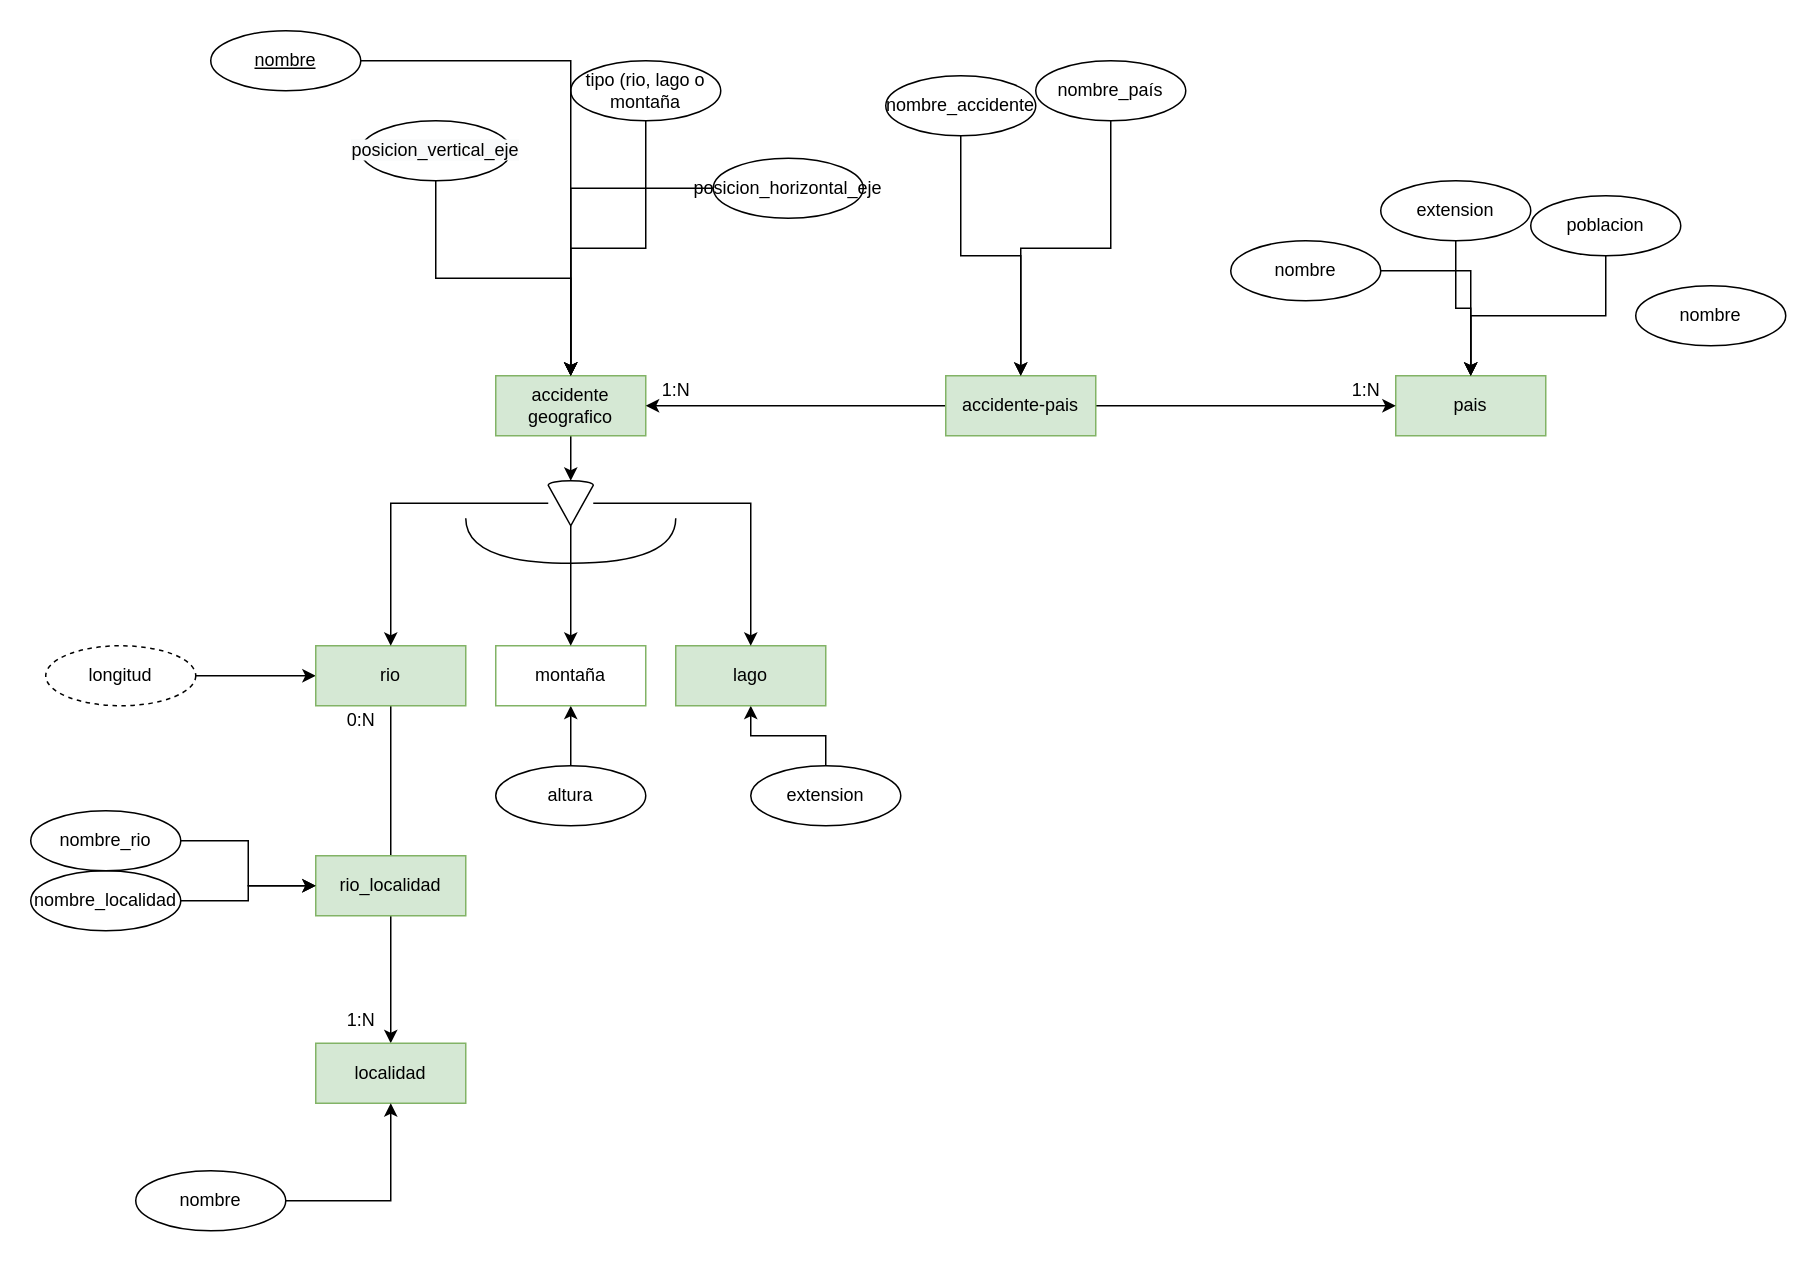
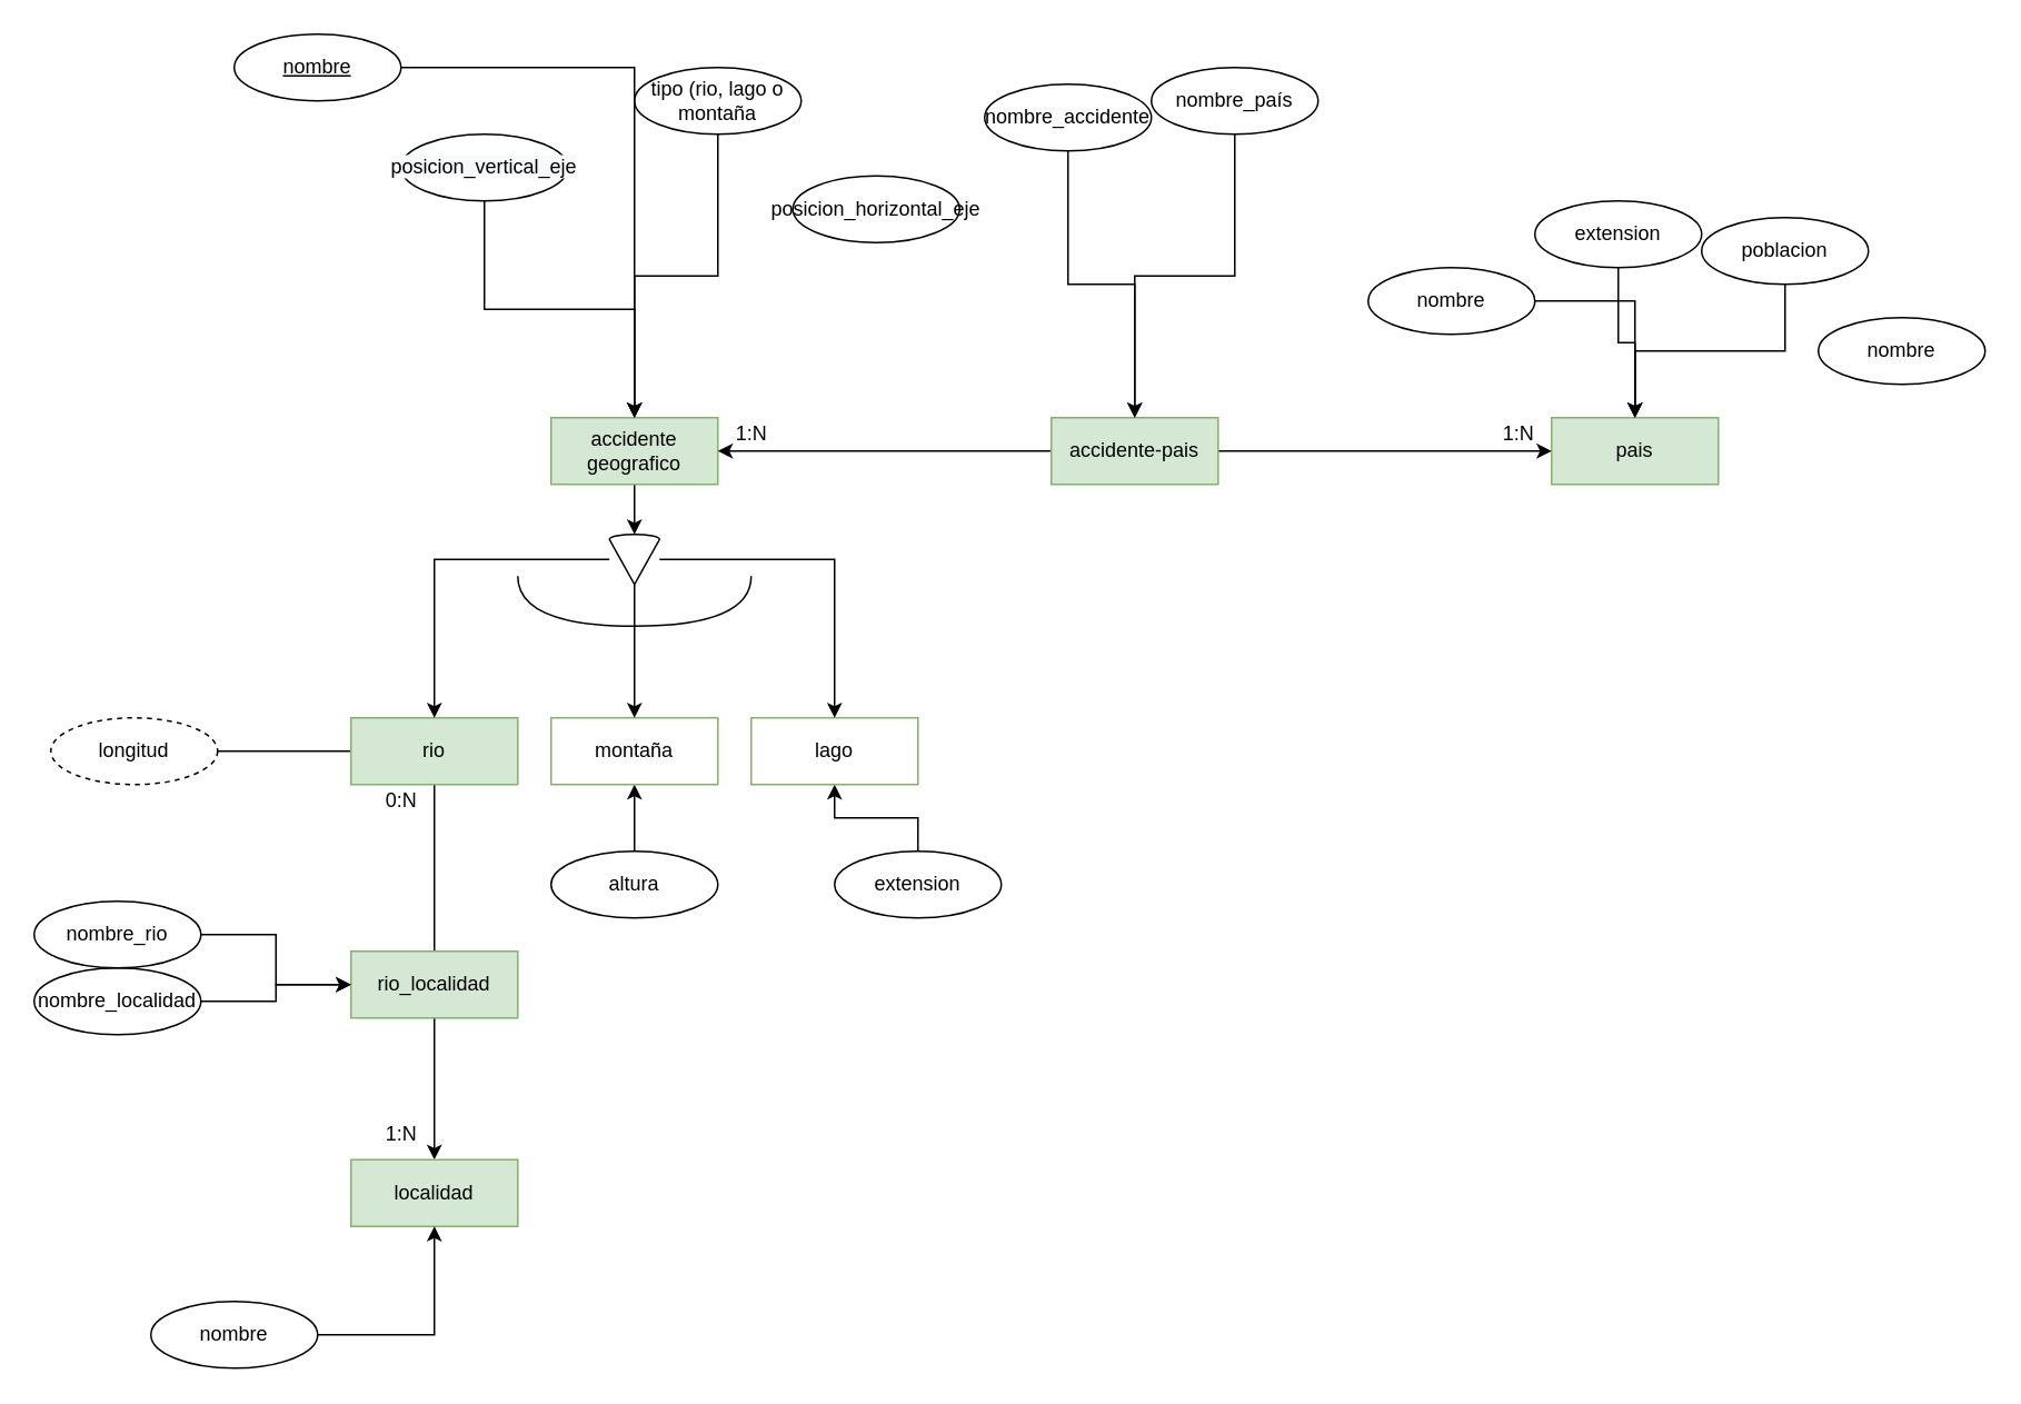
  <mxCell id="0" />
  <mxCell id="1" parent="0" />
  <mxCell id="2" style="edgeStyle=orthogonalEdgeStyle;rounded=0;orthogonalLoop=1;jettySize=auto;html=1;" edge="1" parent="1" source="3" target="25"><mxGeometry relative="1" as="geometry" /></mxCell>
  <mxCell id="3" value="accidente geografico" style="whiteSpace=wrap;html=1;align=center;fillColor=#d5e8d4;strokeColor=#82b366;" vertex="1" parent="1"><mxGeometry x="330" y="250" width="100" height="40" as="geometry" /></mxCell>
  <mxCell id="4" style="edgeStyle=orthogonalEdgeStyle;rounded=0;orthogonalLoop=1;jettySize=auto;html=1;" edge="1" parent="1" source="5" target="3"><mxGeometry relative="1" as="geometry" /></mxCell>
  <mxCell id="5" value="tipo (rio, lago o montaña" style="ellipse;whiteSpace=wrap;html=1;align=center;" vertex="1" parent="1"><mxGeometry x="380" y="40" width="100" height="40" as="geometry" /></mxCell>
- <mxCell id="6" style="edgeStyle=orthogonalEdgeStyle;rounded=0;orthogonalLoop=1;jettySize=auto;html=1;" edge="1" parent="1" source="7" target="3"><mxGeometry relative="1" as="geometry" /></mxCell>
  <mxCell id="7" value="posicion_horizontal_eje" style="ellipse;whiteSpace=wrap;html=1;align=center;" vertex="1" parent="1"><mxGeometry x="475" y="105" width="100" height="40" as="geometry" /></mxCell>
  <mxCell id="8" style="edgeStyle=orthogonalEdgeStyle;rounded=0;orthogonalLoop=1;jettySize=auto;html=1;" edge="1" parent="1" source="9" target="3"><mxGeometry relative="1" as="geometry" /></mxCell>
  <mxCell id="9" value="&lt;span style=&quot;color: rgb(0 , 0 , 0) ; font-family: &amp;#34;helvetica&amp;#34; ; font-size: 12px ; font-style: normal ; font-weight: 400 ; letter-spacing: normal ; text-align: center ; text-indent: 0px ; text-transform: none ; word-spacing: 0px ; background-color: rgb(248 , 249 , 250) ; display: inline ; float: none&quot;&gt;posicion_vertical_eje&lt;/span&gt;" style="ellipse;whiteSpace=wrap;html=1;align=center;" vertex="1" parent="1"><mxGeometry x="240" y="80" width="100" height="40" as="geometry" /></mxCell>
  <mxCell id="10" style="edgeStyle=orthogonalEdgeStyle;rounded=0;orthogonalLoop=1;jettySize=auto;html=1;" edge="1" parent="1" source="11" target="3"><mxGeometry relative="1" as="geometry" /></mxCell>
  <mxCell id="11" value="&lt;u&gt;nombre&lt;/u&gt;" style="ellipse;whiteSpace=wrap;html=1;align=center;" vertex="1" parent="1"><mxGeometry x="140" y="20" width="100" height="40" as="geometry" /></mxCell>
- <mxCell id="12" style="edgeStyle=orthogonalEdgeStyle;rounded=0;orthogonalLoop=1;jettySize=auto;html=1;" edge="1" parent="1" source="13" target="19"><mxGeometry relative="1" as="geometry" /></mxCell>
+ <mxCell id="12" style="edgeStyle=orthogonalEdgeStyle;rounded=0;orthogonalLoop=1;jettySize=auto;html=1;endArrow=none;" edge="1" parent="1" source="13" target="19"><mxGeometry relative="1" as="geometry" /></mxCell>
  <mxCell id="13" value="longitud" style="ellipse;whiteSpace=wrap;html=1;align=center;dashed=1;" vertex="1" parent="1"><mxGeometry x="30" y="430" width="100" height="40" as="geometry" /></mxCell>
  <mxCell id="14" style="edgeStyle=orthogonalEdgeStyle;rounded=0;orthogonalLoop=1;jettySize=auto;html=1;" edge="1" parent="1" source="15" target="20"><mxGeometry relative="1" as="geometry" /></mxCell>
  <mxCell id="15" value="altura" style="ellipse;whiteSpace=wrap;html=1;align=center;" vertex="1" parent="1"><mxGeometry x="330" y="510" width="100" height="40" as="geometry" /></mxCell>
  <mxCell id="16" style="edgeStyle=orthogonalEdgeStyle;rounded=0;orthogonalLoop=1;jettySize=auto;html=1;" edge="1" parent="1" source="17" target="21"><mxGeometry relative="1" as="geometry" /></mxCell>
  <mxCell id="17" value="extension" style="ellipse;whiteSpace=wrap;html=1;align=center;" vertex="1" parent="1"><mxGeometry x="500" y="510" width="100" height="40" as="geometry" /></mxCell>
  <mxCell id="18" style="edgeStyle=orthogonalEdgeStyle;rounded=0;orthogonalLoop=1;jettySize=auto;html=1;" edge="1" parent="1" source="19" target="34"><mxGeometry relative="1" as="geometry" /></mxCell>
  <mxCell id="19" value="rio" style="whiteSpace=wrap;html=1;align=center;fillColor=#d5e8d4;strokeColor=#82b366;" vertex="1" parent="1"><mxGeometry x="210" y="430" width="100" height="40" as="geometry" /></mxCell>
  <mxCell id="20" value="montaña" style="whiteSpace=wrap;html=1;align=center;fillColor=#ffffff;strokeColor=#82b366;" vertex="1" parent="1"><mxGeometry x="330" y="430" width="100" height="40" as="geometry" /></mxCell>
- <mxCell id="21" value="lago" style="whiteSpace=wrap;html=1;align=center;fillColor=#d5e8d4;strokeColor=#82b366;" vertex="1" parent="1"><mxGeometry x="450" y="430" width="100" height="40" as="geometry" /></mxCell>
+ <mxCell id="21" value="lago" style="whiteSpace=wrap;html=1;align=center;fillColor=#ffffff;strokeColor=#82b366;" vertex="1" parent="1"><mxGeometry x="450" y="430" width="100" height="40" as="geometry" /></mxCell>
  <mxCell id="22" style="edgeStyle=orthogonalEdgeStyle;rounded=0;orthogonalLoop=1;jettySize=auto;html=1;" edge="1" parent="1" source="25" target="19"><mxGeometry relative="1" as="geometry" /></mxCell>
  <mxCell id="23" style="edgeStyle=orthogonalEdgeStyle;rounded=0;orthogonalLoop=1;jettySize=auto;html=1;" edge="1" parent="1" source="25" target="20"><mxGeometry relative="1" as="geometry" /></mxCell>
  <mxCell id="24" style="edgeStyle=orthogonalEdgeStyle;rounded=0;orthogonalLoop=1;jettySize=auto;html=1;" edge="1" parent="1" source="25" target="21"><mxGeometry relative="1" as="geometry" /></mxCell>
  <mxCell id="25" value="" style="verticalLabelPosition=bottom;verticalAlign=top;html=1;shape=mxgraph.basic.cone2;dx=0.5;dy=0.9;rotation=-180;" vertex="1" parent="1"><mxGeometry x="365" y="320" width="30" height="30" as="geometry" /></mxCell>
  <mxCell id="26" value="" style="shape=requiredInterface;html=1;verticalLabelPosition=bottom;sketch=0;rotation=90;" vertex="1" parent="1"><mxGeometry x="365" y="290" width="30" height="140" as="geometry" /></mxCell>
  <mxCell id="27" value="pais" style="whiteSpace=wrap;html=1;align=center;fillColor=#d5e8d4;strokeColor=#82b366;" vertex="1" parent="1"><mxGeometry x="930" y="250" width="100" height="40" as="geometry" /></mxCell>
  <mxCell id="28" style="edgeStyle=orthogonalEdgeStyle;rounded=0;orthogonalLoop=1;jettySize=auto;html=1;" edge="1" parent="1" source="29" target="27"><mxGeometry relative="1" as="geometry" /></mxCell>
  <mxCell id="29" value="nombre" style="ellipse;whiteSpace=wrap;html=1;align=center;" vertex="1" parent="1"><mxGeometry x="820" y="160" width="100" height="40" as="geometry" /></mxCell>
  <mxCell id="30" style="edgeStyle=orthogonalEdgeStyle;rounded=0;orthogonalLoop=1;jettySize=auto;html=1;" edge="1" parent="1" source="31" target="27"><mxGeometry relative="1" as="geometry" /></mxCell>
  <mxCell id="31" value="extension" style="ellipse;whiteSpace=wrap;html=1;align=center;" vertex="1" parent="1"><mxGeometry x="920" y="120" width="100" height="40" as="geometry" /></mxCell>
  <mxCell id="32" style="edgeStyle=orthogonalEdgeStyle;rounded=0;orthogonalLoop=1;jettySize=auto;html=1;" edge="1" parent="1" source="33" target="27"><mxGeometry relative="1" as="geometry" /></mxCell>
  <mxCell id="33" value="poblacion" style="ellipse;whiteSpace=wrap;html=1;align=center;" vertex="1" parent="1"><mxGeometry x="1020" width="100" height="40" as="geometry" y="130" /></mxCell>
  <mxCell id="34" value="localidad" style="whiteSpace=wrap;html=1;align=center;fillColor=#d5e8d4;strokeColor=#82b366;" vertex="1" parent="1"><mxGeometry x="210" y="695" width="100" height="40" as="geometry" /></mxCell>
  <mxCell id="35" value="nombre" style="ellipse;whiteSpace=wrap;html=1;align=center;" vertex="1" parent="1"><mxGeometry x="1090" y="190" width="100" height="40" as="geometry" /></mxCell>
  <mxCell id="36" value="1:N" style="text;html=1;resizable=0;autosize=1;align=center;verticalAlign=middle;points=[];fillColor=none;strokeColor=none;rounded=0;" vertex="1" parent="1"><mxGeometry x="895" y="250" width="30" height="20" as="geometry" /></mxCell>
  <mxCell id="37" value="1:N" style="text;html=1;resizable=0;autosize=1;align=center;verticalAlign=middle;points=[];fillColor=none;strokeColor=none;rounded=0;" vertex="1" parent="1"><mxGeometry x="435" y="250" width="30" height="20" as="geometry" /></mxCell>
  <mxCell id="38" style="edgeStyle=orthogonalEdgeStyle;rounded=0;orthogonalLoop=1;jettySize=auto;html=1;" edge="1" parent="1" source="40" target="3"><mxGeometry relative="1" as="geometry" /></mxCell>
  <mxCell id="39" style="edgeStyle=orthogonalEdgeStyle;rounded=0;orthogonalLoop=1;jettySize=auto;html=1;" edge="1" parent="1" source="40" target="27"><mxGeometry relative="1" as="geometry" /></mxCell>
  <mxCell id="40" value="accidente-pais" style="whiteSpace=wrap;html=1;align=center;fillColor=#d5e8d4;strokeColor=#82b366;" vertex="1" parent="1"><mxGeometry x="630" y="250" width="100" height="40" as="geometry" /></mxCell>
  <mxCell id="41" style="edgeStyle=orthogonalEdgeStyle;rounded=0;orthogonalLoop=1;jettySize=auto;html=1;" edge="1" parent="1" source="42" target="40"><mxGeometry relative="1" as="geometry" /></mxCell>
  <mxCell id="42" value="nombre_accidente" style="ellipse;whiteSpace=wrap;html=1;align=center;" vertex="1" parent="1"><mxGeometry x="590" y="50" width="100" height="40" as="geometry" /></mxCell>
  <mxCell id="43" style="edgeStyle=orthogonalEdgeStyle;rounded=0;orthogonalLoop=1;jettySize=auto;html=1;" edge="1" parent="1" source="44" target="40"><mxGeometry relative="1" as="geometry" /></mxCell>
  <mxCell id="44" value="nombre_país" style="ellipse;whiteSpace=wrap;html=1;align=center;" vertex="1" parent="1"><mxGeometry x="690" y="40" width="100" height="40" as="geometry" /></mxCell>
  <mxCell id="45" style="edgeStyle=orthogonalEdgeStyle;rounded=0;orthogonalLoop=1;jettySize=auto;html=1;" edge="1" parent="1" source="46" target="34"><mxGeometry relative="1" as="geometry" /></mxCell>
  <mxCell id="46" value="nombre" style="ellipse;whiteSpace=wrap;html=1;align=center;" vertex="1" parent="1"><mxGeometry x="90" y="780" width="100" height="40" as="geometry" /></mxCell>
  <mxCell id="47" value="1:N" style="text;html=1;resizable=0;autosize=1;align=center;verticalAlign=middle;points=[];fillColor=none;strokeColor=none;rounded=0;" vertex="1" parent="1"><mxGeometry x="225" y="670" width="30" height="20" as="geometry" /></mxCell>
  <mxCell id="48" value="0:N" style="text;html=1;resizable=0;autosize=1;align=center;verticalAlign=middle;points=[];fillColor=none;strokeColor=none;rounded=0;" vertex="1" parent="1"><mxGeometry x="225" y="470" width="30" height="20" as="geometry" /></mxCell>
  <mxCell id="49" value="rio_localidad" style="whiteSpace=wrap;html=1;align=center;fillColor=#d5e8d4;strokeColor=#82b366;" vertex="1" parent="1"><mxGeometry x="210" y="570" width="100" height="40" as="geometry" /></mxCell>
  <mxCell id="50" style="edgeStyle=orthogonalEdgeStyle;rounded=0;orthogonalLoop=1;jettySize=auto;html=1;" edge="1" parent="1" source="51" target="49"><mxGeometry relative="1" as="geometry" /></mxCell>
  <mxCell id="51" value="nombre_localidad" style="ellipse;whiteSpace=wrap;html=1;align=center;" vertex="1" parent="1"><mxGeometry x="20" y="580" width="100" height="40" as="geometry" /></mxCell>
  <mxCell id="52" style="edgeStyle=orthogonalEdgeStyle;rounded=0;orthogonalLoop=1;jettySize=auto;html=1;" edge="1" parent="1" source="53" target="49"><mxGeometry relative="1" as="geometry" /></mxCell>
  <mxCell id="53" value="nombre_rio" style="ellipse;whiteSpace=wrap;html=1;align=center;" vertex="1" parent="1"><mxGeometry x="20" y="540" width="100" height="40" as="geometry" /></mxCell>
